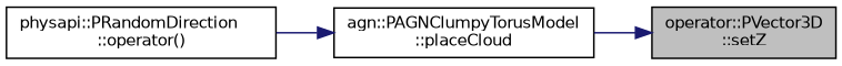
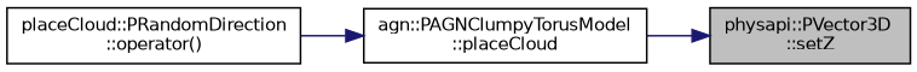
  digraph {
    rankdir=RL
    node [color=black fillcolor=white fontname=Helvetica fontsize=10 shape=record style=filled]
    edge [color=midnightblue dir=back fontname=Helvetica fontsize=10 labelfontname=Helvetica labelfontsize=10 style=solid]
-   n1 [fillcolor=grey75 fontcolor=black height=0.2 label="operator::PVector3D\l::setZ" width=0.4]
+   n1 [fillcolor=grey75 fontcolor=black height=0.2 label="physapi::PVector3D\l::setZ" width=0.4]
    n2 [height=0.2 label="agn::PAGNClumpyTorusModel\l::placeCloud" width=0.4]
-   n3 [height=0.2 label="physapi::PRandomDirection\l::operator()" width=0.4]
+   n3 [height=0.2 label="placeCloud::PRandomDirection\l::operator()" width=0.4]
    n1 -> n2
    n2 -> n3
  }
